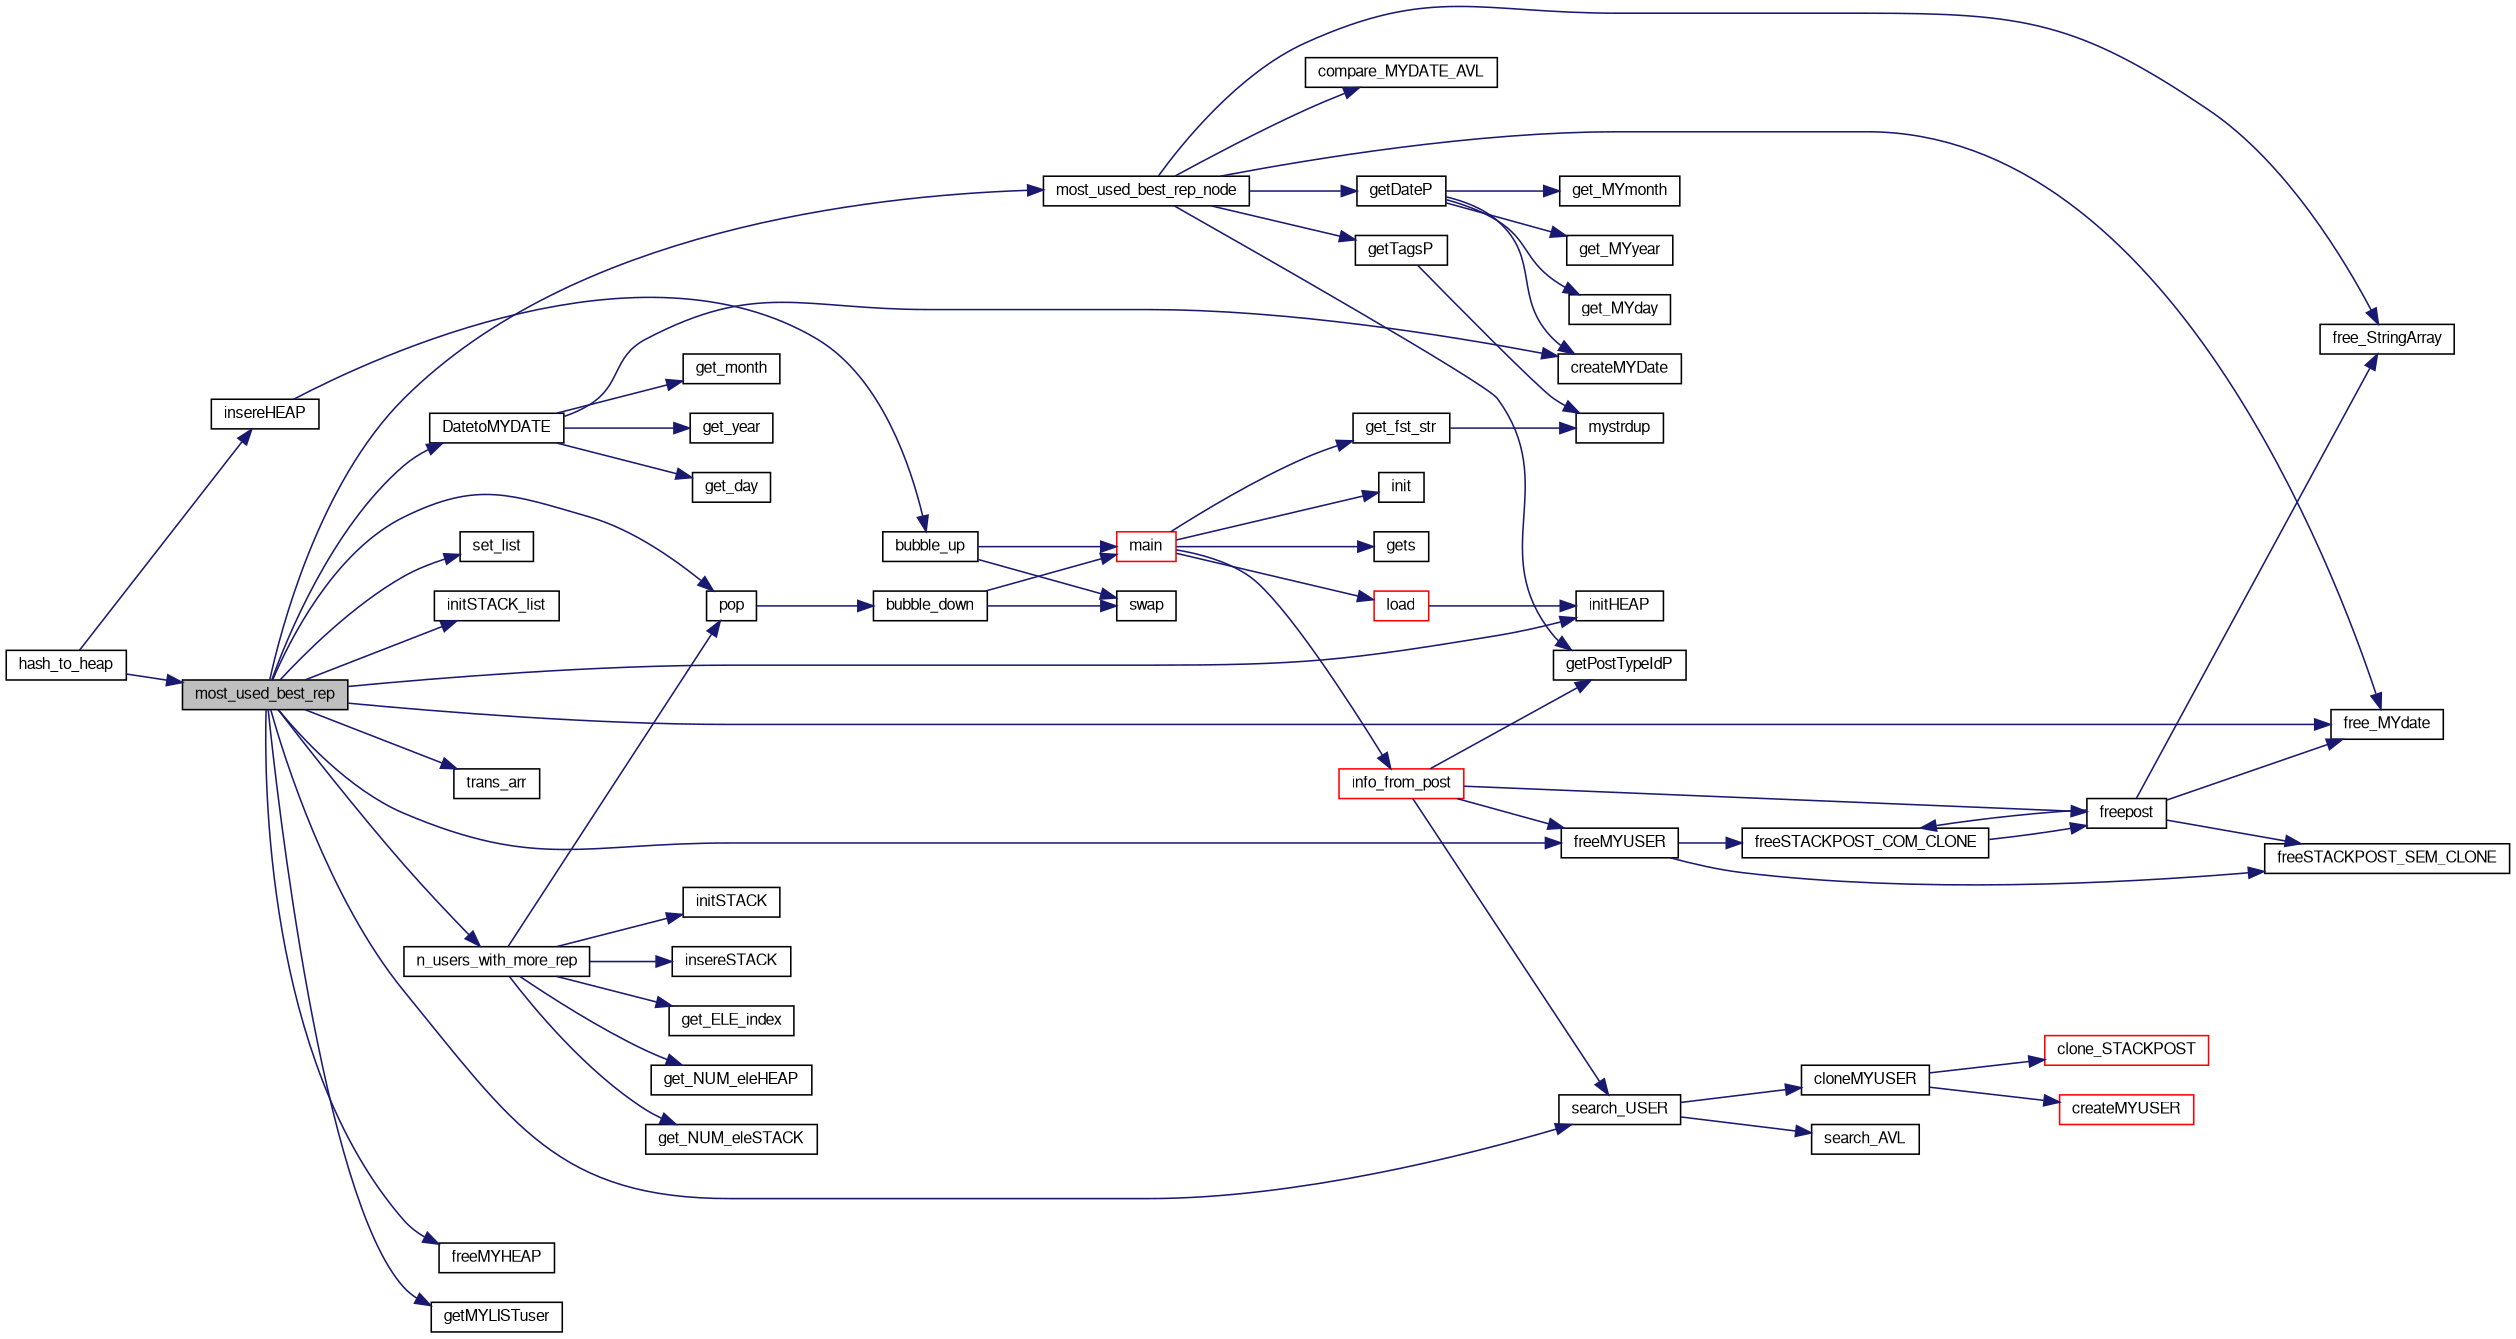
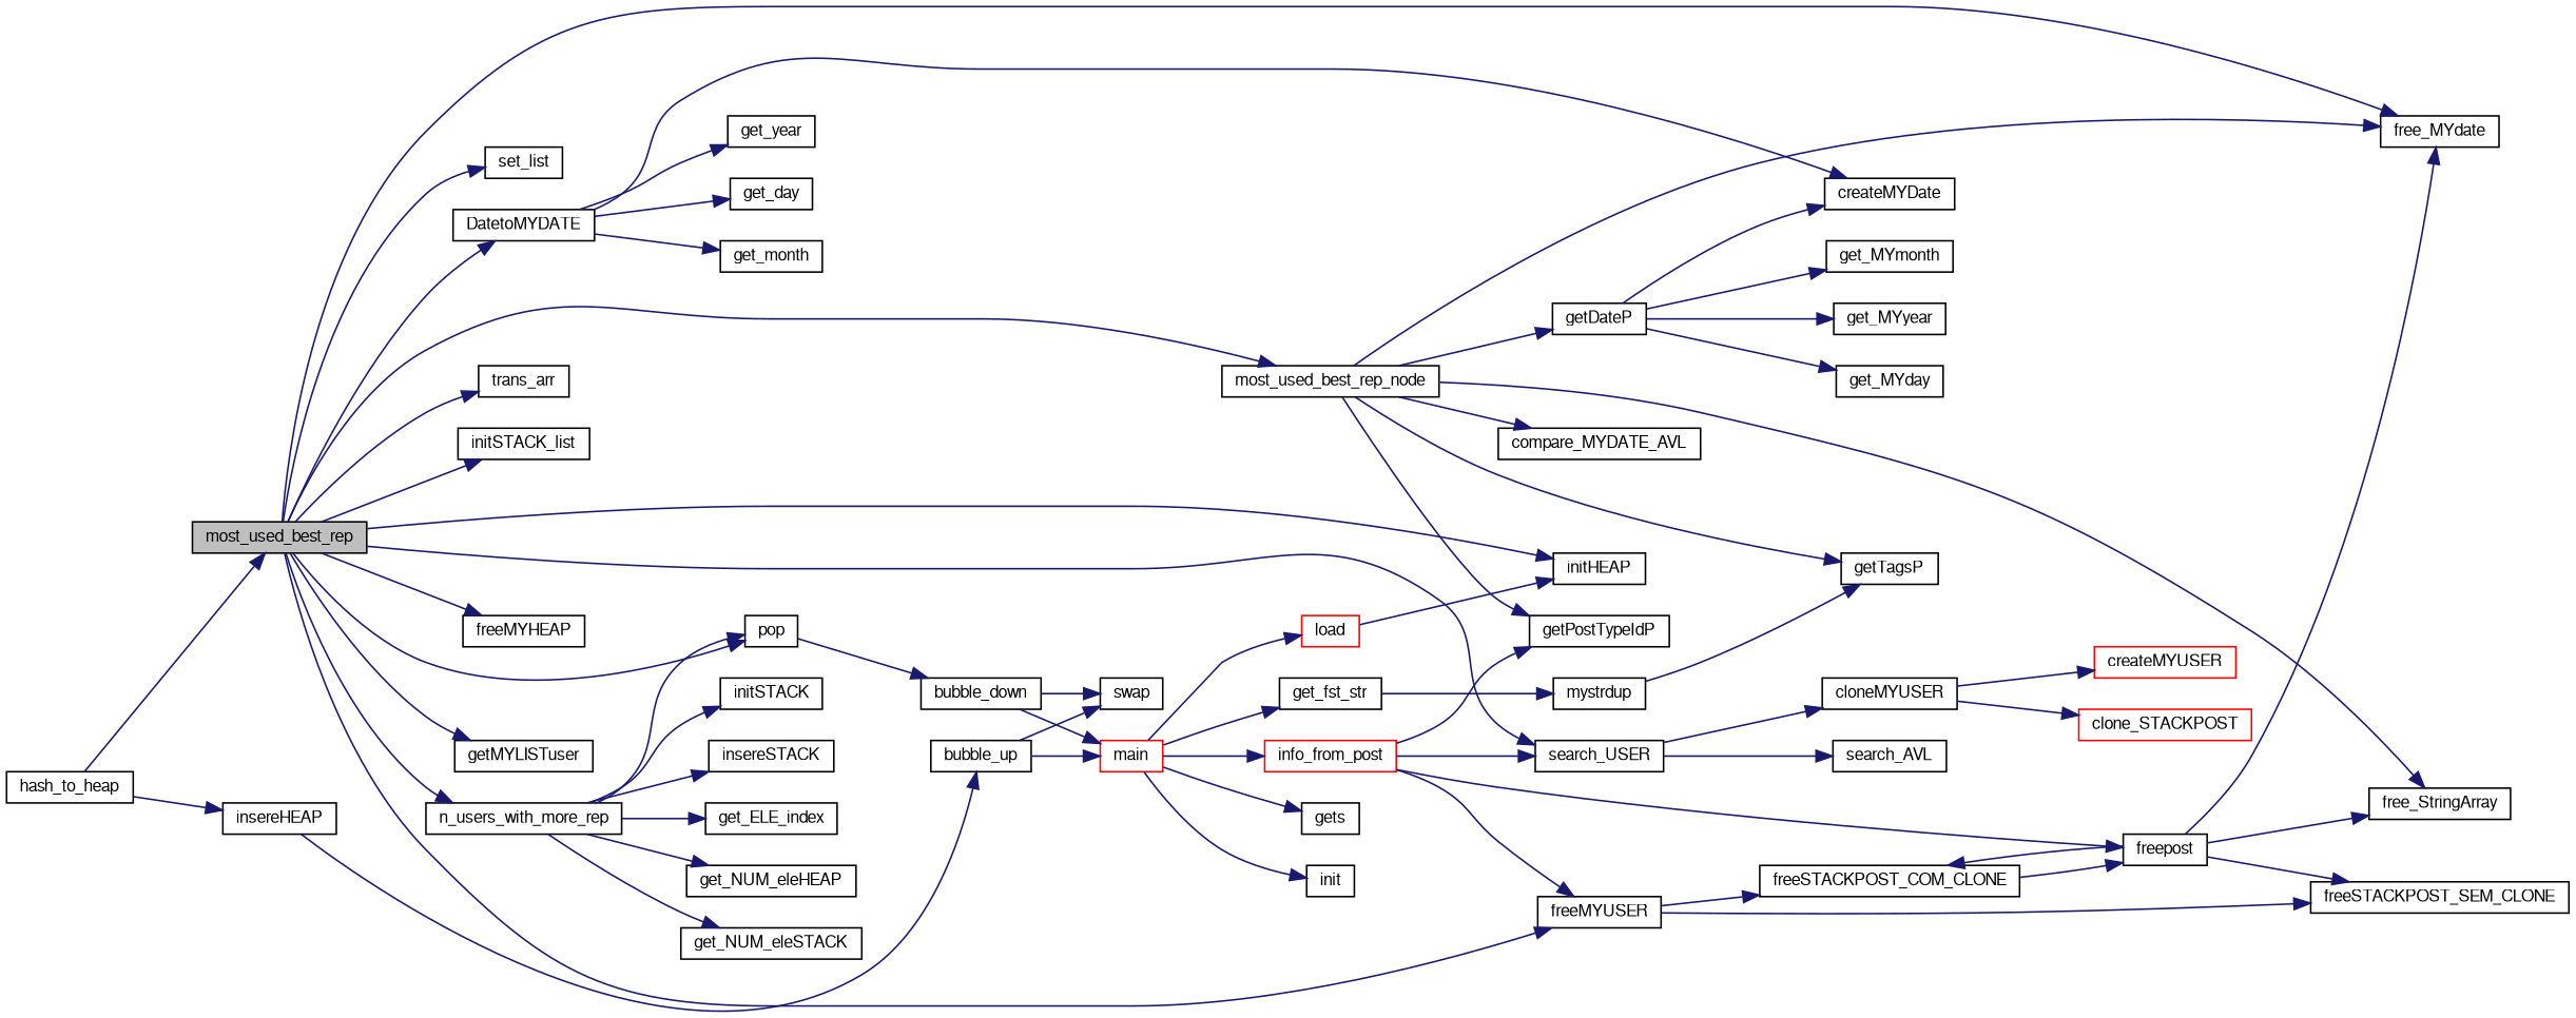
  digraph {
    rankdir=LR
    node [color=black fillcolor=white fontname=FreeSans fontsize=10 shape=record style=filled]
    edge [color=midnightblue fontname=FreeSans fontsize=10 labelfontname=FreeSans labelfontsize=10 style=solid]
    n1 [fillcolor=grey75 fontcolor=black height=0.2 label=most_used_best_rep width=0.4]
    n2 [height=0.2 label=initSTACK_list width=0.4]
    n3 [height=0.2 label=DatetoMYDATE width=0.4]
    n4 [height=0.2 label=free_MYdate width=0.4]
    n5 [height=0.2 label=freeMYHEAP width=0.4]
    n6 [height=0.2 label=freeMYUSER width=0.4]
    n7 [height=0.2 label=getMYLISTuser width=0.4]
    n8 [height=0.2 label=initHEAP width=0.4]
    n9 [height=0.2 label=search_USER width=0.4]
    n10 [height=0.2 label=most_used_best_rep_node width=0.4]
    n11 [height=0.2 label=n_users_with_more_rep width=0.4]
    n12 [height=0.2 label=pop width=0.4]
    n13 [height=0.2 label=set_list width=0.4]
    n14 [height=0.2 label=trans_arr width=0.4]
    n15 [height=0.2 label=get_day width=0.4]
    n16 [height=0.2 label=get_month width=0.4]
    n17 [height=0.2 label=get_year width=0.4]
    n18 [height=0.2 label=createMYDate width=0.4]
    n19 [height=0.2 label=freeSTACKPOST_SEM_CLONE width=0.4]
    n20 [height=0.2 label=freeSTACKPOST_COM_CLONE width=0.4]
    n21 [height=0.2 label=hash_to_heap width=0.4]
    n22 [height=0.2 label=insereHEAP width=0.4]
    n23 [height=0.2 label=search_AVL width=0.4]
    n24 [height=0.2 label=cloneMYUSER width=0.4]
    n25 [height=0.2 label=free_StringArray width=0.4]
    n26 [height=0.2 label=getPostTypeIdP width=0.4]
    n27 [height=0.2 label=compare_MYDATE_AVL width=0.4]
    n28 [height=0.2 label=getDateP width=0.4]
    n29 [height=0.2 label=getTagsP width=0.4]
    n30 [height=0.2 label=get_ELE_index width=0.4]
    n31 [height=0.2 label=get_NUM_eleHEAP width=0.4]
    n32 [height=0.2 label=get_NUM_eleSTACK width=0.4]
    n33 [height=0.2 label=initSTACK width=0.4]
    n34 [height=0.2 label=insereSTACK width=0.4]
    n35 [height=0.2 label=bubble_down width=0.4]
    n36 [height=0.2 label=freepost width=0.4]
    n37 [height=0.2 label=bubble_up width=0.4]
    n38 [color=red height=0.2 label=main width=0.4]
    n39 [height=0.2 label=swap width=0.4]
    n40 [height=0.2 label=gets width=0.4]
    n41 [height=0.2 label=init width=0.4]
    n42 [color=red height=0.2 label=load width=0.4]
    n43 [color=red height=0.2 label=info_from_post width=0.4]
    n44 [height=0.2 label=get_fst_str width=0.4]
    n45 [height=0.2 label=mystrdup width=0.4]
    n46 [color=red height=0.2 label=createMYUSER width=0.4]
    n47 [color=red height=0.2 label=clone_STACKPOST width=0.4]
    n48 [height=0.2 label=get_MYday width=0.4]
    n49 [height=0.2 label=get_MYmonth width=0.4]
    n50 [height=0.2 label=get_MYyear width=0.4]
    n1 -> n2
    n1 -> n3
    n1 -> n4
    n1 -> n5
    n1 -> n6
    n1 -> n7
    n1 -> n8
    n1 -> n9
    n1 -> n10
    n1 -> n11
    n1 -> n12
    n1 -> n13
    n1 -> n14
    n3 -> n15
    n3 -> n16
    n3 -> n17
    n3 -> n18
    n6 -> n19
    n6 -> n20
    n9 -> n23
    n9 -> n24
    n10 -> n4
    n10 -> n25
    n10 -> n26
    n10 -> n27
    n10 -> n28
    n10 -> n29
    n11 -> n12
    n11 -> n30
    n11 -> n31
    n11 -> n32
    n11 -> n33
    n11 -> n34
    n12 -> n35
    n20 -> n36
    n21 -> n1
    n21 -> n22
    n22 -> n37
    n24 -> n46
    n24 -> n47
    n28 -> n18
    n28 -> n48
    n28 -> n49
    n28 -> n50
-   n29 -> n45
+   n45 -> n29
    n35 -> n38
    n35 -> n39
    n36 -> n4
    n36 -> n19
    n36 -> n20
    n36 -> n25
    n37 -> n38
    n37 -> n39
    n38 -> n40
    n38 -> n41
    n38 -> n42
    n38 -> n43
    n38 -> n44
    n42 -> n8
    n43 -> n6
    n43 -> n9
    n43 -> n26
    n43 -> n36
    n44 -> n45
  }
